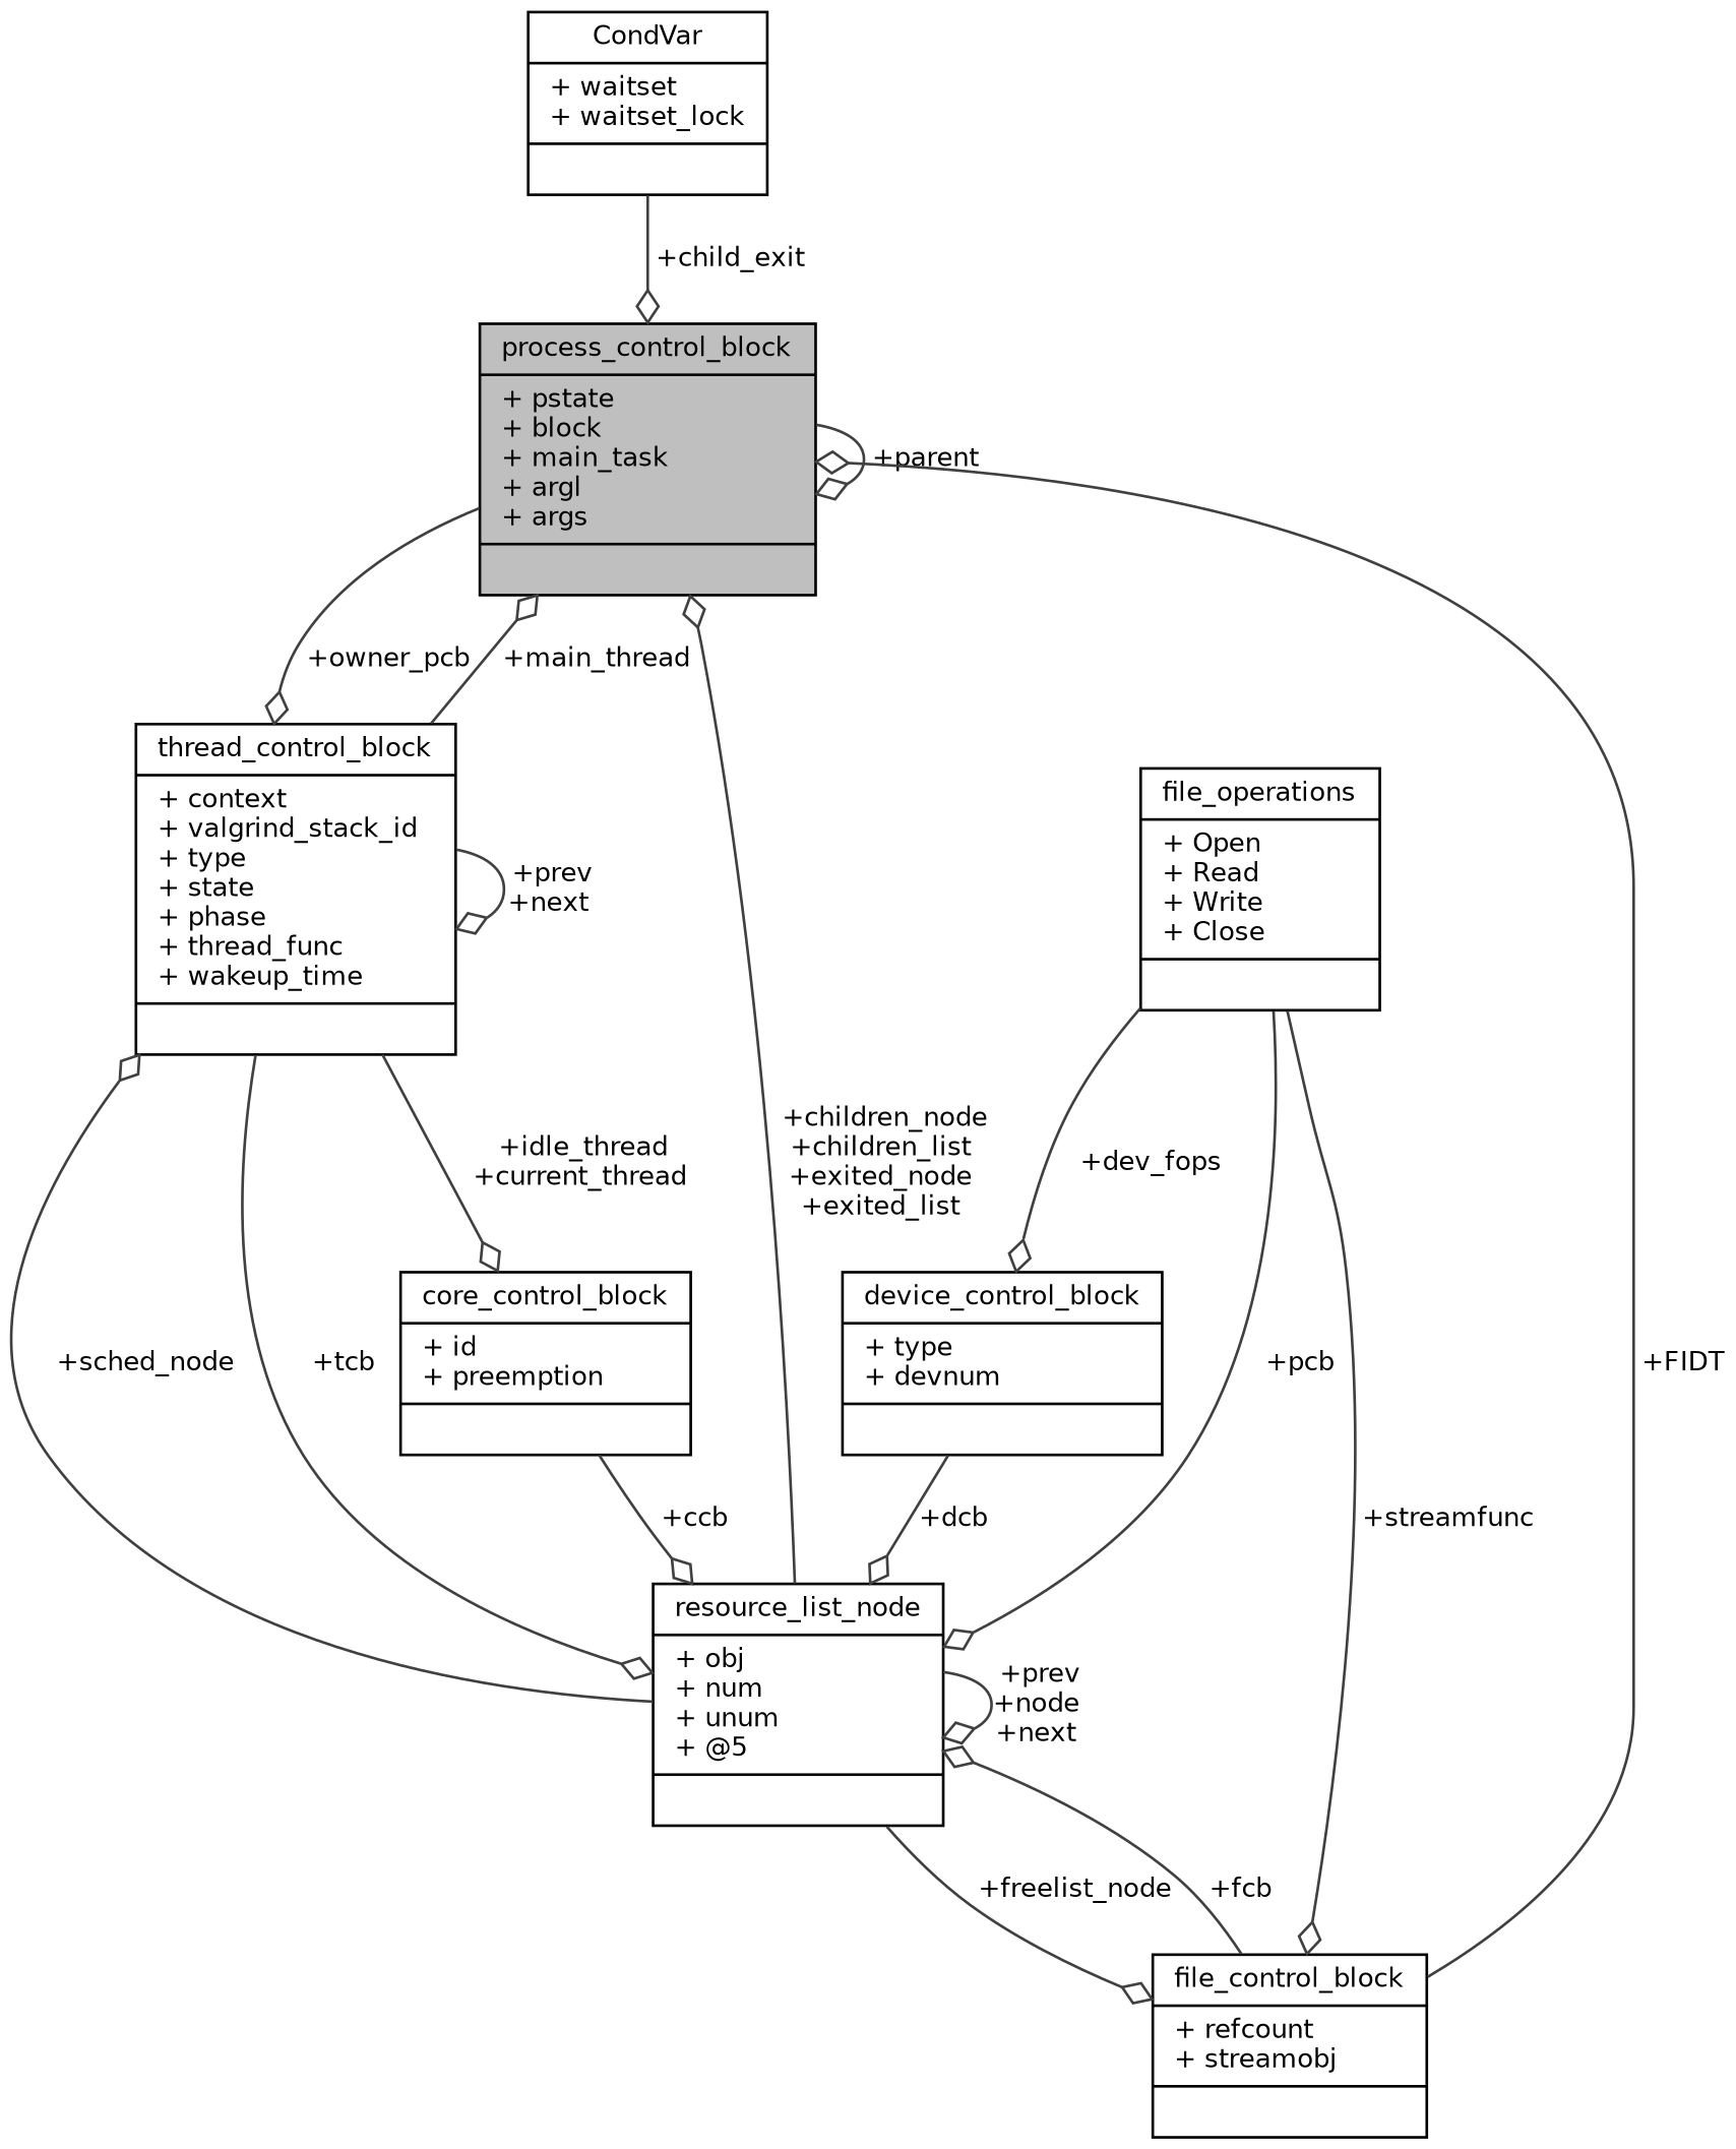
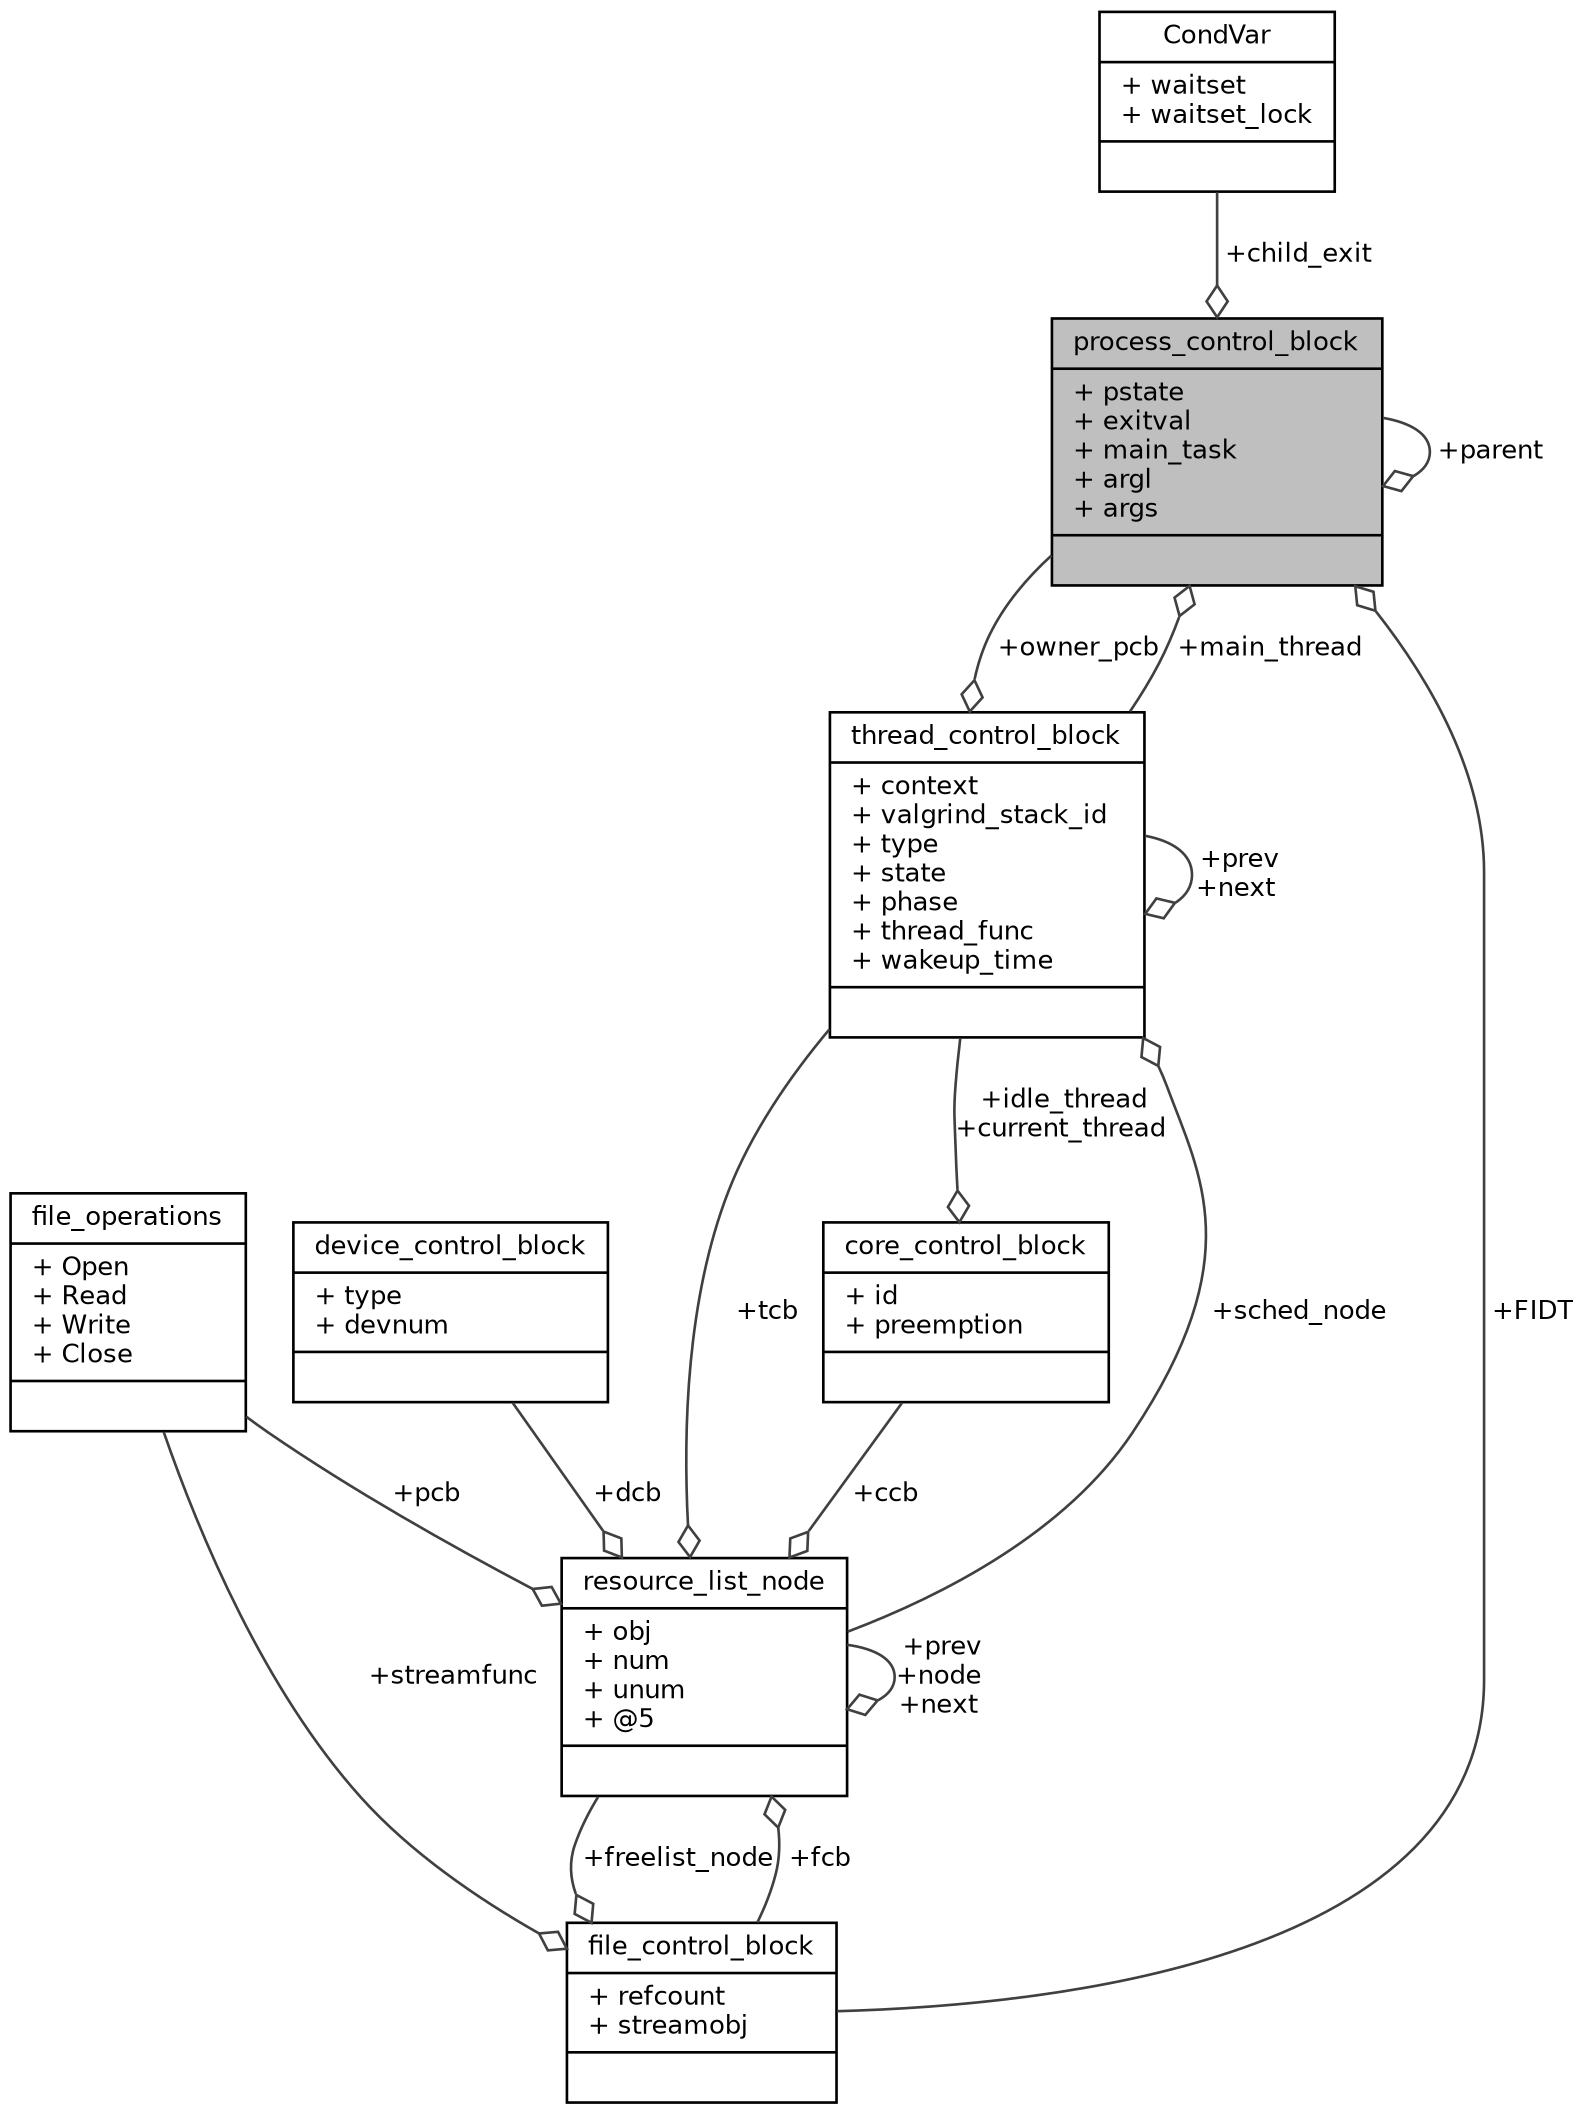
  digraph {
    node [color=black fillcolor=white fontname=Helvetica fontsize=10 shape=record style=filled]
    edge [arrowhead=odiamond color=grey25 fontname=Helvetica fontsize=10 labelfontname=Helvetica labelfontsize=10 style=solid]
-   n1 [fillcolor=grey75 fontcolor=black height=0.2 label="{process_control_block\n|+ pstate\l+ block\l+ main_task\l+ argl\l+ args\l|}" width=0.4]
+   n1 [fillcolor=grey75 fontcolor=black height=0.2 label="{process_control_block\n|+ pstate\l+ exitval\l+ main_task\l+ argl\l+ args\l|}" width=0.4]
    n2 [height=0.2 label="{thread_control_block\n|+ context\l+ valgrind_stack_id\l+ type\l+ state\l+ phase\l+ thread_func\l+ wakeup_time\l|}" width=0.4]
    n3 [height=0.2 label="{resource_list_node\n|+ obj\l+ num\l+ unum\l+ @5\l|}" width=0.4]
    n4 [height=0.2 label="{file_control_block\n|+ refcount\l+ streamobj\l|}" width=0.4]
    n5 [height=0.2 label="{core_control_block\n|+ id\l+ preemption\l|}" width=0.4]
    n6 [height=0.2 label="{CondVar\n|+ waitset\l+ waitset_lock\l|}" width=0.4]
    n7 [height=0.2 label="{device_control_block\n|+ type\l+ devnum\l|}" width=0.4]
    n8 [height=0.2 label="{file_operations\n|+ Open\l+ Read\l+ Write\l+ Close\l|}" width=0.4]
    n1 -> n1 [label=" +parent"]
    n1 -> n2 [label=" +owner_pcb"]
    n2 -> n1 [label=" +main_thread"]
    n2 -> n2 [label=" +prev\n+next"]
    n2 -> n3 [label=" +tcb"]
    n2 -> n5 [label=" +idle_thread\n+current_thread"]
-   n3 -> n1 [label=" +children_node\n+children_list\n+exited_node\n+exited_list"]
    n3 -> n2 [label=" +sched_node"]
    n3 -> n3 [label=" +prev\n+node\n+next"]
    n3 -> n4 [label=" +freelist_node"]
    n4 -> n1 [label=" +FIDT"]
    n4 -> n3 [label=" +fcb"]
    n5 -> n3 [label=" +ccb"]
    n6 -> n1 [label=" +child_exit"]
    n7 -> n3 [label=" +dcb"]
    n8 -> n3 [label=" +pcb"]
    n8 -> n4 [label=" +streamfunc"]
-   n8 -> n7 [label=" +dev_fops"]
  }
